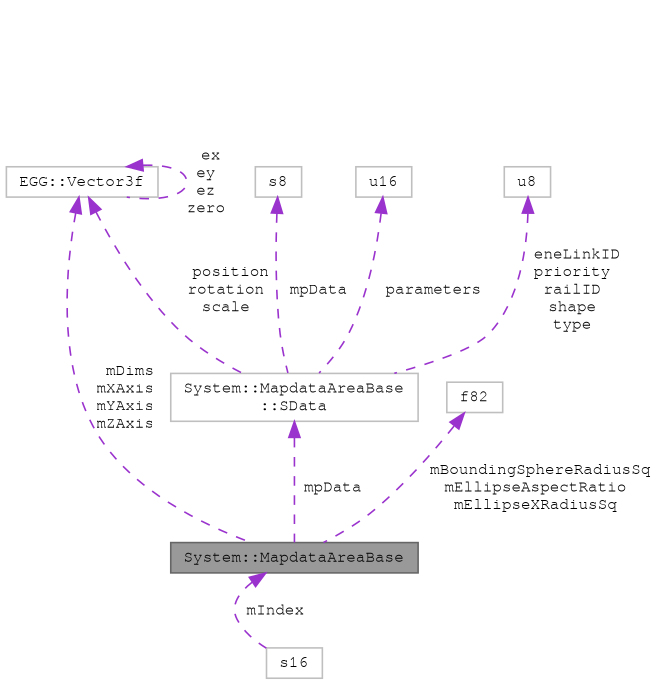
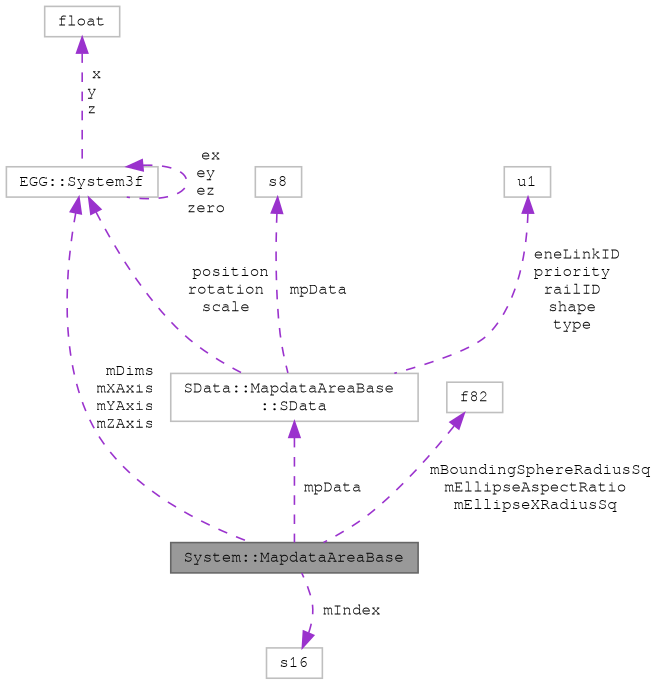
  digraph {
    node [color=grey75 fillcolor=white fontname=FreeMono fontsize=10 shape=box style=filled]
    edge [color=darkorchid3 dir=back fontname=FreeMono fontsize=10 labelfontname=FreeMono labelfontsize=10 style=dashed]
    n1 [color=gray40 fillcolor=grey60 fontcolor=black height=0.2 label="System::MapdataAreaBase" width=0.4]
-   n2 [height=0.2 label="System::MapdataAreaBase\l::SData" width=0.4]
-   n3 [height=0.2 label=u8 width=0.4]
+   n2 [height=0.2 label="SData::MapdataAreaBase\l::SData" width=0.4]
+   n3 [height=0.2 label=u1 width=0.4]
    n4 [height=0.2 label=s8 width=0.4]
-   n5 [height=0.2 label="EGG::Vector3f" width=0.4]
-   n7 [height=0.2 label=u16 width=0.4]
+   n5 [height=0.2 label="EGG::System3f" width=0.4]
+   n6 [height=0.2 label=float width=0.4]
    n8 [height=0.2 label=f82 width=0.4]
    n9 [height=0.2 label=s16 width=0.4]
    n2 -> n1 [label=" mpData"]
    n3 -> n2 [label=" eneLinkID\npriority\nrailID\nshape\ntype"]
    n4 -> n2 [label=" mpData"]
    n5 -> n1 [label=" mDims\nmXAxis\nmYAxis\nmZAxis"]
    n5 -> n2 [label=" position\nrotation\nscale"]
    n5 -> n5 [label=" ex\ney\nez\nzero"]
-   n7 -> n2 [label=" parameters"]
+   n6 -> n5 [label=" x\ny\nz"]
    n8 -> n1 [label=" mBoundingSphereRadiusSq\nmEllipseAspectRatio\nmEllipseXRadiusSq"]
-   n1 -> n9 [label=" mIndex"]
+   n9 -> n1 [label=" mIndex"]
  }
